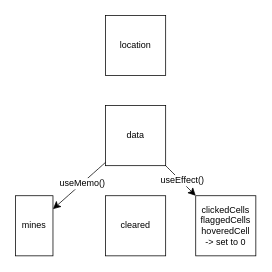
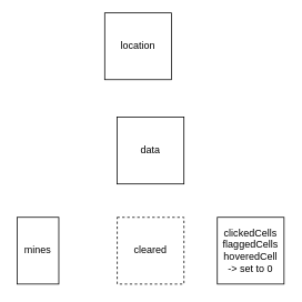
  <mxCell id="0" />
  <mxCell id="1" parent="0" />
- <mxCell id="2" value="location" style="whiteSpace=wrap;html=1;aspect=fixed;" vertex="1" parent="1"><mxGeometry x="140" y="20" width="80" height="80" as="geometry" /></mxCell>
+ <mxCell id="2" value="location" style="whiteSpace=wrap;html=1;aspect=fixed;" vertex="1" parent="1"><mxGeometry x="125" y="15" width="80" height="80" as="geometry" /></mxCell>
  <mxCell id="3" value="data" style="whiteSpace=wrap;html=1;aspect=fixed;" vertex="1" parent="1"><mxGeometry x="140" y="140" width="80" height="80" as="geometry" /></mxCell>
  <mxCell id="4" value="mines" style="whiteSpace=wrap;html=1;aspect=fixed;" vertex="1" parent="1"><mxGeometry x="20" y="260" width="50" height="80" as="geometry" /></mxCell>
- <mxCell id="5" value="&lt;div&gt;cleared&lt;/div&gt;" style="whiteSpace=wrap;html=1;aspect=fixed;" vertex="1" parent="1"><mxGeometry x="140" y="260" width="80" height="80" as="geometry" /></mxCell>
- <mxCell id="6" value="" style="endArrow=classic;html=1;rounded=0;fontSize=12;startSize=8;endSize=8;curved=1;" edge="1" parent="1" source="3" target="4"><mxGeometry width="50" height="50" relative="1" as="geometry"><mxPoint x="240" y="430" as="sourcePoint" /><mxPoint x="290" y="380" as="targetPoint" /></mxGeometry></mxCell>
- <mxCell id="7" value="useMemo()" style="edgeLabel;html=1;align=center;verticalAlign=middle;resizable=0;points=[];fontSize=12;" vertex="1" connectable="0" parent="6"><mxGeometry x="-0.1" relative="1" as="geometry"><mxPoint as="offset" /></mxGeometry></mxCell>
+ <mxCell id="5" value="&lt;div&gt;cleared&lt;/div&gt;" style="whiteSpace=wrap;html=1;aspect=fixed;dashed=1;" vertex="1" parent="1"><mxGeometry x="140" y="260" width="80" height="80" as="geometry" /></mxCell>
  <mxCell id="8" style="edgeStyle=none;curved=1;rounded=0;orthogonalLoop=1;jettySize=auto;html=1;entryX=0.5;entryY=0;entryDx=0;entryDy=0;fontSize=12;startSize=8;endSize=8;" edge="1" parent="1" source="4" target="4"><mxGeometry relative="1" as="geometry" /></mxCell>
  <mxCell id="9" style="edgeStyle=none;curved=1;rounded=0;orthogonalLoop=1;jettySize=auto;html=1;exitX=1;exitY=1;exitDx=0;exitDy=0;fontSize=12;startSize=8;endSize=8;" edge="1" parent="1" source="4" target="4"><mxGeometry relative="1" as="geometry" /></mxCell>
  <mxCell id="10" style="edgeStyle=none;curved=1;rounded=0;orthogonalLoop=1;jettySize=auto;html=1;exitX=1;exitY=1;exitDx=0;exitDy=0;fontSize=12;startSize=8;endSize=8;" edge="1" parent="1" source="5" target="5"><mxGeometry relative="1" as="geometry" /></mxCell>
  <mxCell id="11" style="edgeStyle=none;curved=1;rounded=0;orthogonalLoop=1;jettySize=auto;html=1;exitX=1;exitY=1;exitDx=0;exitDy=0;fontSize=12;startSize=8;endSize=8;" edge="1" parent="1" source="5" target="5"><mxGeometry relative="1" as="geometry" /></mxCell>
  <mxCell id="12" value="&lt;div&gt;clickedCells&lt;/div&gt;&lt;div&gt;flaggedCells&lt;/div&gt;&lt;div&gt;hoveredCell&lt;/div&gt;&lt;div&gt;-&amp;gt; set to 0&lt;/div&gt;" style="whiteSpace=wrap;html=1;aspect=fixed;" vertex="1" parent="1"><mxGeometry x="260" y="260" width="80" height="80" as="geometry" /></mxCell>
  <mxCell id="13" style="edgeStyle=none;curved=1;rounded=0;orthogonalLoop=1;jettySize=auto;html=1;exitX=1;exitY=1;exitDx=0;exitDy=0;fontSize=12;startSize=8;endSize=8;" edge="1" parent="1" source="3" target="3"><mxGeometry relative="1" as="geometry" /></mxCell>
- <mxCell id="14" value="" style="endArrow=classic;html=1;rounded=0;fontSize=12;startSize=8;endSize=8;curved=1;" edge="1" parent="1" source="3" target="12"><mxGeometry width="50" height="50" relative="1" as="geometry"><mxPoint x="240" y="430" as="sourcePoint" /><mxPoint x="290" y="380" as="targetPoint" /></mxGeometry></mxCell>
- <mxCell id="15" value="useEffect()" style="edgeLabel;html=1;align=center;verticalAlign=middle;resizable=0;points=[];fontSize=12;" vertex="1" connectable="0" parent="14"><mxGeometry x="0.05" y="1" relative="1" as="geometry"><mxPoint y="-1" as="offset" /></mxGeometry></mxCell>
